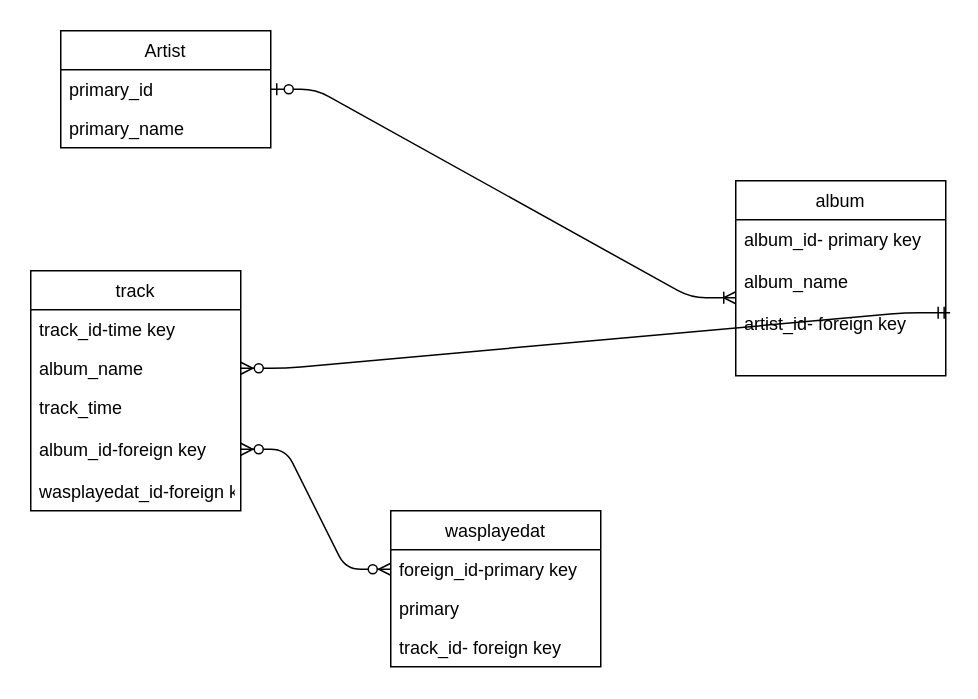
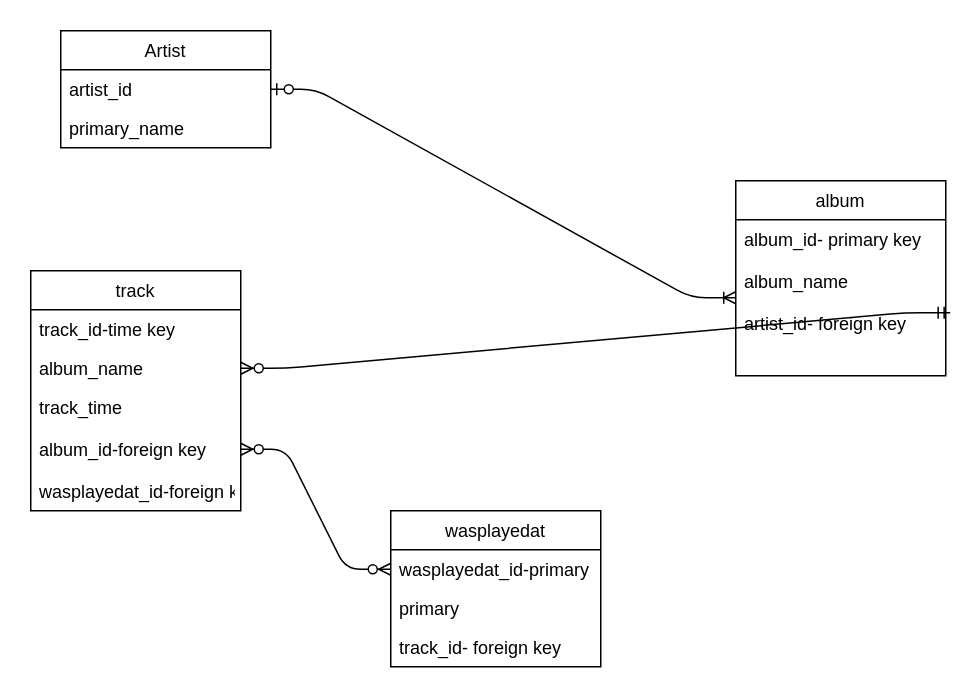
  <mxCell id="0" />
  <mxCell id="1" parent="0" />
  <mxCell id="2" value="Artist" style="swimlane;fontStyle=0;childLayout=stackLayout;horizontal=1;startSize=26;fillColor=none;horizontalStack=0;resizeParent=1;resizeParentMax=0;resizeLast=0;collapsible=1;marginBottom=0;" vertex="1" parent="1"><mxGeometry x="40" y="20" width="140" height="78" as="geometry" /></mxCell>
- <mxCell id="3" value="primary_id" style="text;strokeColor=none;fillColor=none;align=left;verticalAlign=top;spacingLeft=4;spacingRight=4;overflow=hidden;rotatable=0;points=[[0,0.5],[1,0.5]];portConstraint=eastwest;" vertex="1" parent="2"><mxGeometry y="26" width="140" height="26" as="geometry" /></mxCell>
+ <mxCell id="3" value="artist_id" style="text;strokeColor=none;fillColor=none;align=left;verticalAlign=top;spacingLeft=4;spacingRight=4;overflow=hidden;rotatable=0;points=[[0,0.5],[1,0.5]];portConstraint=eastwest;" vertex="1" parent="2"><mxGeometry y="26" width="140" height="26" as="geometry" /></mxCell>
  <mxCell id="4" value="primary_name" style="text;strokeColor=none;fillColor=none;align=left;verticalAlign=top;spacingLeft=4;spacingRight=4;overflow=hidden;rotatable=0;points=[[0,0.5],[1,0.5]];portConstraint=eastwest;" vertex="1" parent="2"><mxGeometry y="52" width="140" height="26" as="geometry" /></mxCell>
  <mxCell id="5" value="track" style="swimlane;fontStyle=0;childLayout=stackLayout;horizontal=1;startSize=26;fillColor=none;horizontalStack=0;resizeParent=1;resizeParentMax=0;resizeLast=0;collapsible=1;marginBottom=0;" vertex="1" parent="1"><mxGeometry x="20" y="180" width="140" height="160" as="geometry" /></mxCell>
  <mxCell id="6" value="track_id-time key" style="text;strokeColor=none;fillColor=none;align=left;verticalAlign=top;spacingLeft=4;spacingRight=4;overflow=hidden;rotatable=0;points=[[0,0.5],[1,0.5]];portConstraint=eastwest;" vertex="1" parent="5"><mxGeometry y="26" width="140" height="26" as="geometry" /></mxCell>
  <mxCell id="7" value="album_name" style="text;strokeColor=none;fillColor=none;align=left;verticalAlign=top;spacingLeft=4;spacingRight=4;overflow=hidden;rotatable=0;points=[[0,0.5],[1,0.5]];portConstraint=eastwest;" vertex="1" parent="5"><mxGeometry y="52" width="140" height="26" as="geometry" /></mxCell>
  <mxCell id="8" value="track_time&#10;&#10;album_id-foreign key&#10;&#10;wasplayedat_id-foreign key" style="text;strokeColor=none;fillColor=none;align=left;verticalAlign=top;spacingLeft=4;spacingRight=4;overflow=hidden;rotatable=0;points=[[0,0.5],[1,0.5]];portConstraint=eastwest;" vertex="1" parent="5"><mxGeometry y="78" width="140" height="82" as="geometry" /></mxCell>
  <mxCell id="9" value="album" style="swimlane;fontStyle=0;childLayout=stackLayout;horizontal=1;startSize=26;fillColor=none;horizontalStack=0;resizeParent=1;resizeParentMax=0;resizeLast=0;collapsible=1;marginBottom=0;" vertex="1" parent="1"><mxGeometry x="490" y="120" width="140" height="130" as="geometry" /></mxCell>
  <mxCell id="10" value="album_id- primary key&#10;&#10;album_name&#10;&#10;artist_id- foreign key" style="text;strokeColor=none;fillColor=none;align=left;verticalAlign=top;spacingLeft=4;spacingRight=4;overflow=hidden;rotatable=0;points=[[0,0.5],[1,0.5]];portConstraint=eastwest;" vertex="1" parent="9"><mxGeometry y="26" width="140" height="104" as="geometry" /></mxCell>
  <mxCell id="11" value="wasplayedat" style="swimlane;fontStyle=0;childLayout=stackLayout;horizontal=1;startSize=26;fillColor=none;horizontalStack=0;resizeParent=1;resizeParentMax=0;resizeLast=0;collapsible=1;marginBottom=0;" vertex="1" parent="1"><mxGeometry x="260" y="340" width="140" height="104" as="geometry" /></mxCell>
- <mxCell id="12" value="foreign_id-primary key" style="text;strokeColor=none;fillColor=none;align=left;verticalAlign=top;spacingLeft=4;spacingRight=4;overflow=hidden;rotatable=0;points=[[0,0.5],[1,0.5]];portConstraint=eastwest;" vertex="1" parent="11"><mxGeometry y="26" width="140" height="26" as="geometry" /></mxCell>
+ <mxCell id="12" value="wasplayedat_id-primary key" style="text;strokeColor=none;fillColor=none;align=left;verticalAlign=top;spacingLeft=4;spacingRight=4;overflow=hidden;rotatable=0;points=[[0,0.5],[1,0.5]];portConstraint=eastwest;" vertex="1" parent="11"><mxGeometry y="26" width="140" height="26" as="geometry" /></mxCell>
  <mxCell id="13" value="primary" style="text;strokeColor=none;fillColor=none;align=left;verticalAlign=top;spacingLeft=4;spacingRight=4;overflow=hidden;rotatable=0;points=[[0,0.5],[1,0.5]];portConstraint=eastwest;" vertex="1" parent="11"><mxGeometry y="52" width="140" height="26" as="geometry" /></mxCell>
  <mxCell id="14" value="track_id- foreign key" style="text;strokeColor=none;fillColor=none;align=left;verticalAlign=top;spacingLeft=4;spacingRight=4;overflow=hidden;rotatable=0;points=[[0,0.5],[1,0.5]];portConstraint=eastwest;" vertex="1" parent="11"><mxGeometry y="78" width="140" height="26" as="geometry" /></mxCell>
  <mxCell id="15" value="" style="edgeStyle=entityRelationEdgeStyle;fontSize=12;html=1;endArrow=ERoneToMany;startArrow=ERzeroToOne;entryX=0;entryY=0.5;entryDx=0;entryDy=0;exitX=1;exitY=0.5;exitDx=0;exitDy=0;" edge="1" parent="1" source="3" target="10"><mxGeometry width="100" height="100" relative="1" as="geometry"><mxPoint x="400" y="150" as="sourcePoint" /><mxPoint x="-20" y="50" as="targetPoint" /></mxGeometry></mxCell>
  <mxCell id="16" value="" style="edgeStyle=entityRelationEdgeStyle;fontSize=12;html=1;endArrow=ERzeroToMany;startArrow=ERmandOne;exitX=1.021;exitY=0.596;exitDx=0;exitDy=0;exitPerimeter=0;" edge="1" parent="1" source="10" target="7"><mxGeometry width="100" height="100" relative="1" as="geometry"><mxPoint x="430" y="230" as="sourcePoint" /><mxPoint x="280" y="290" as="targetPoint" /></mxGeometry></mxCell>
  <mxCell id="17" value="" style="edgeStyle=entityRelationEdgeStyle;fontSize=12;html=1;endArrow=ERzeroToMany;endFill=1;startArrow=ERzeroToMany;entryX=0;entryY=0.5;entryDx=0;entryDy=0;exitX=1;exitY=0.5;exitDx=0;exitDy=0;" edge="1" parent="1" source="8" target="12"><mxGeometry width="100" height="100" relative="1" as="geometry"><mxPoint x="140" y="420" as="sourcePoint" /><mxPoint x="240" y="320" as="targetPoint" /></mxGeometry></mxCell>
